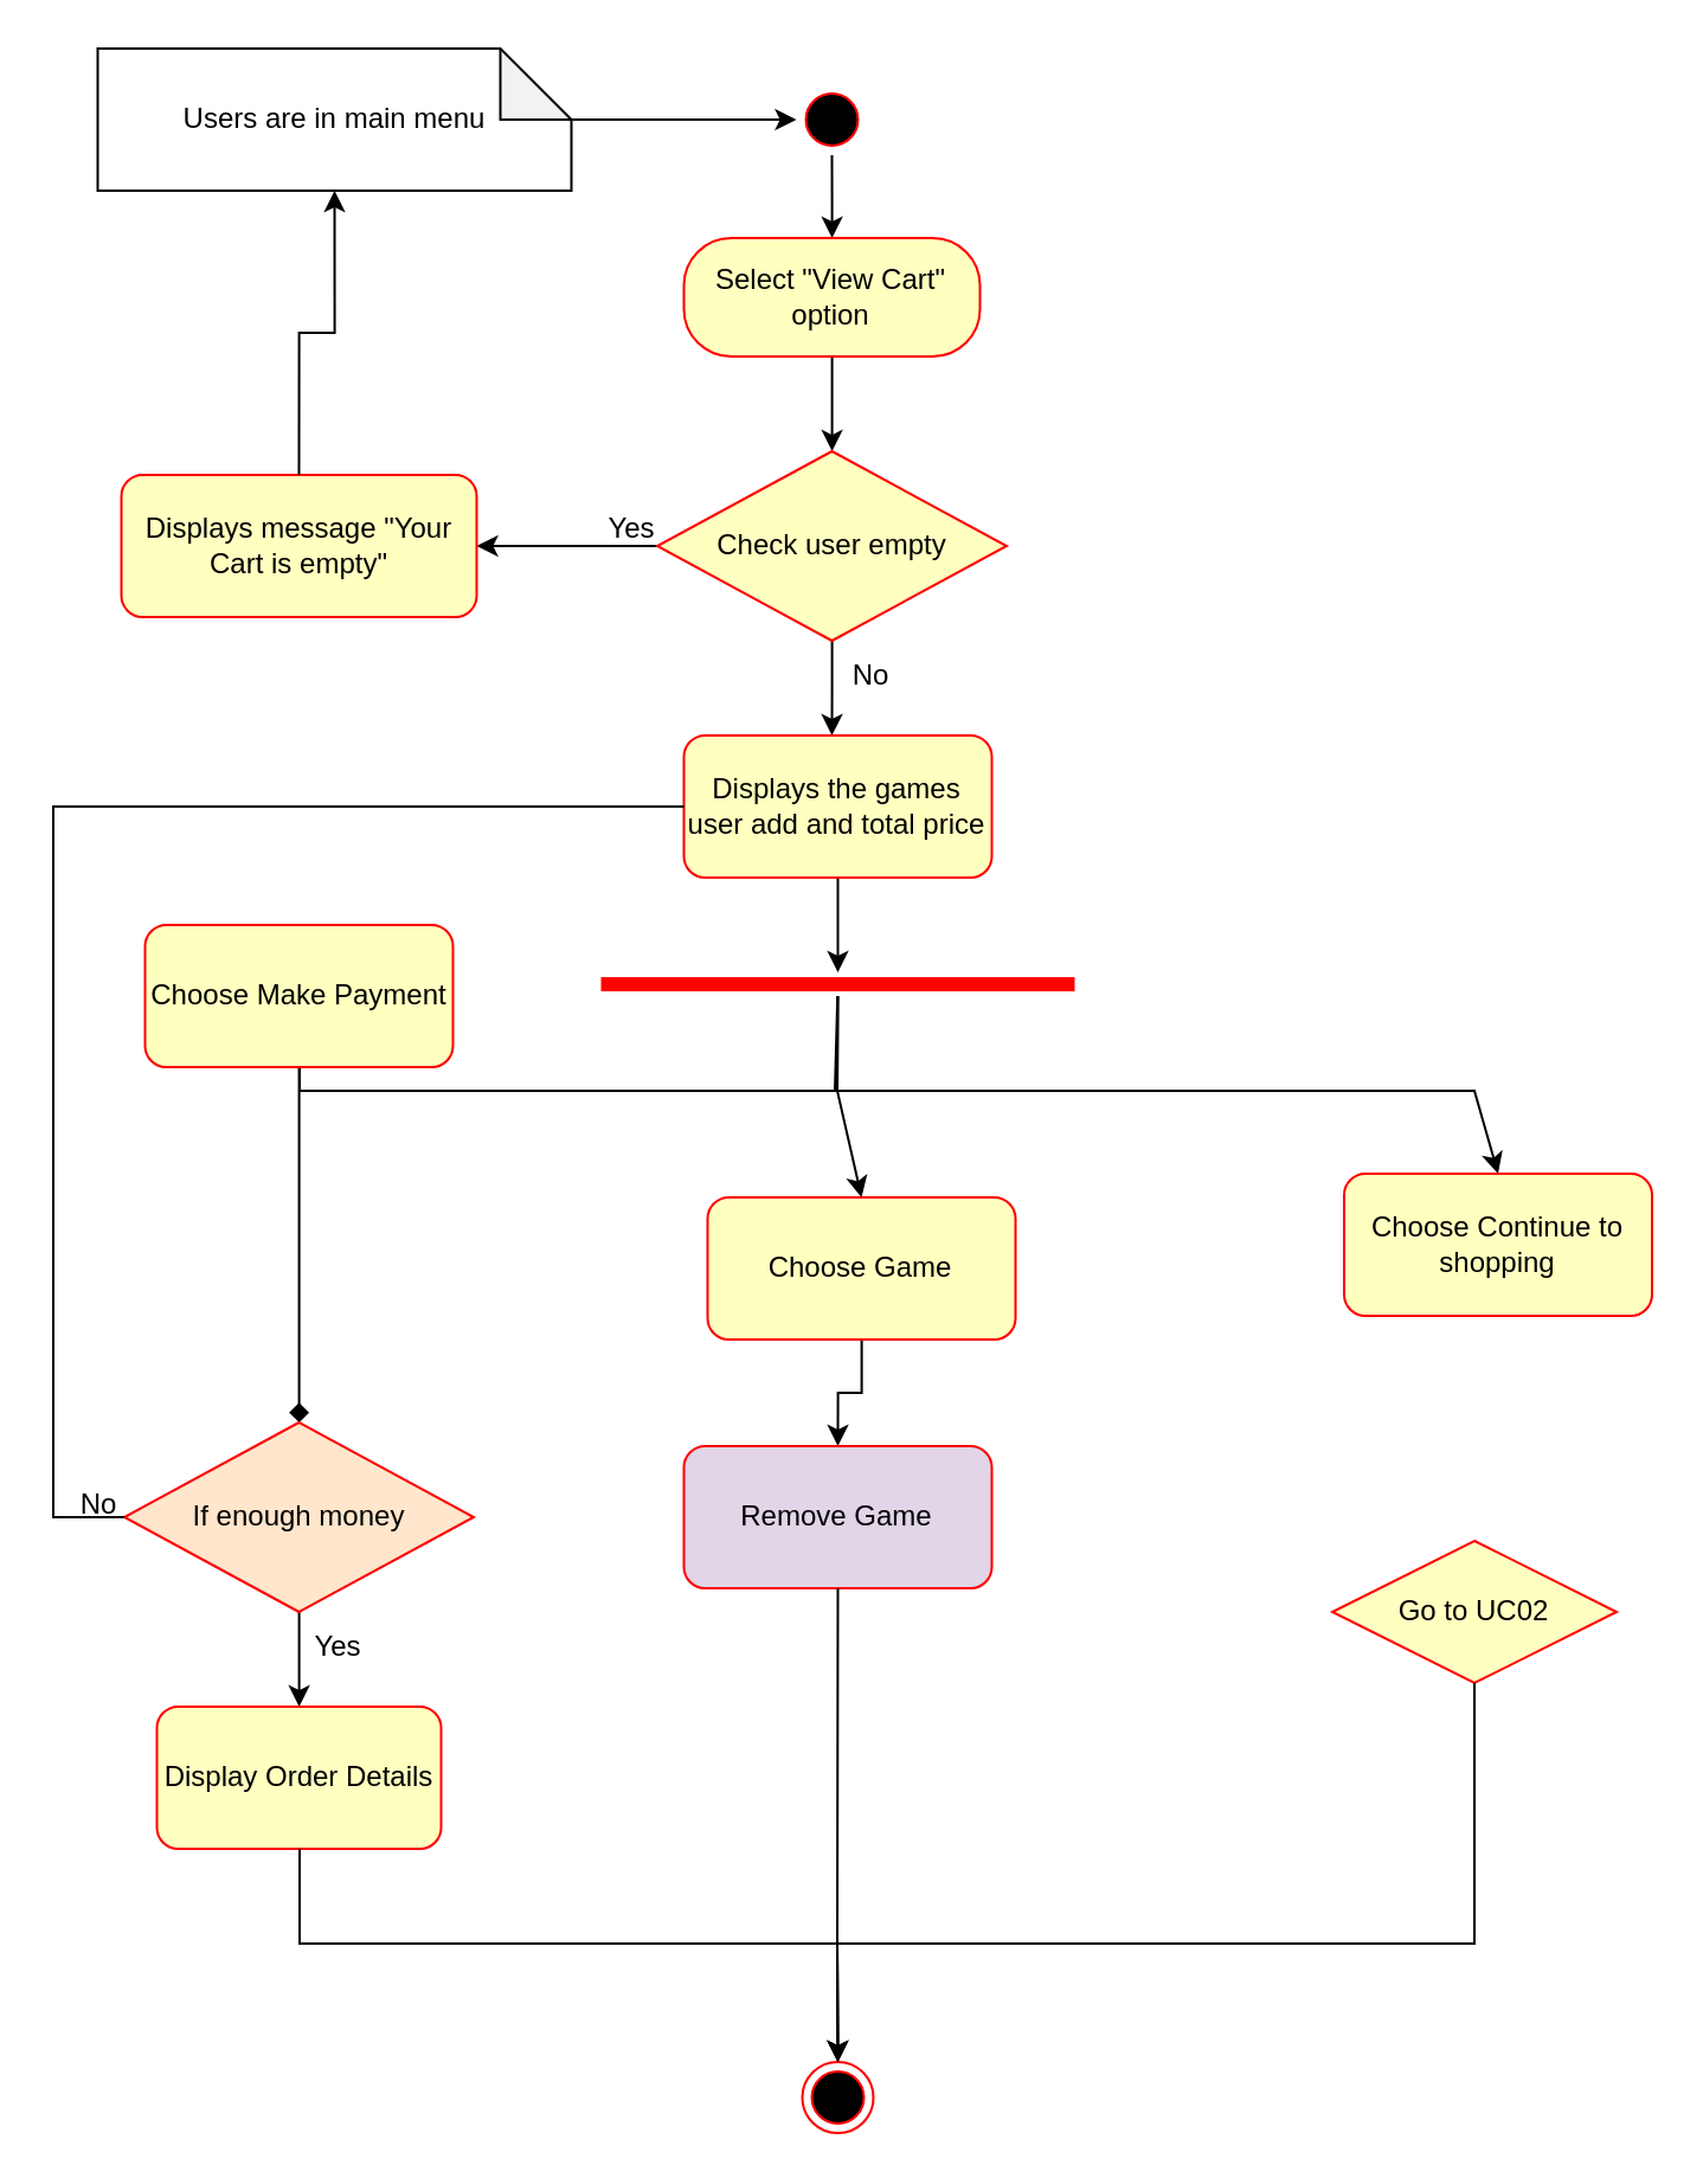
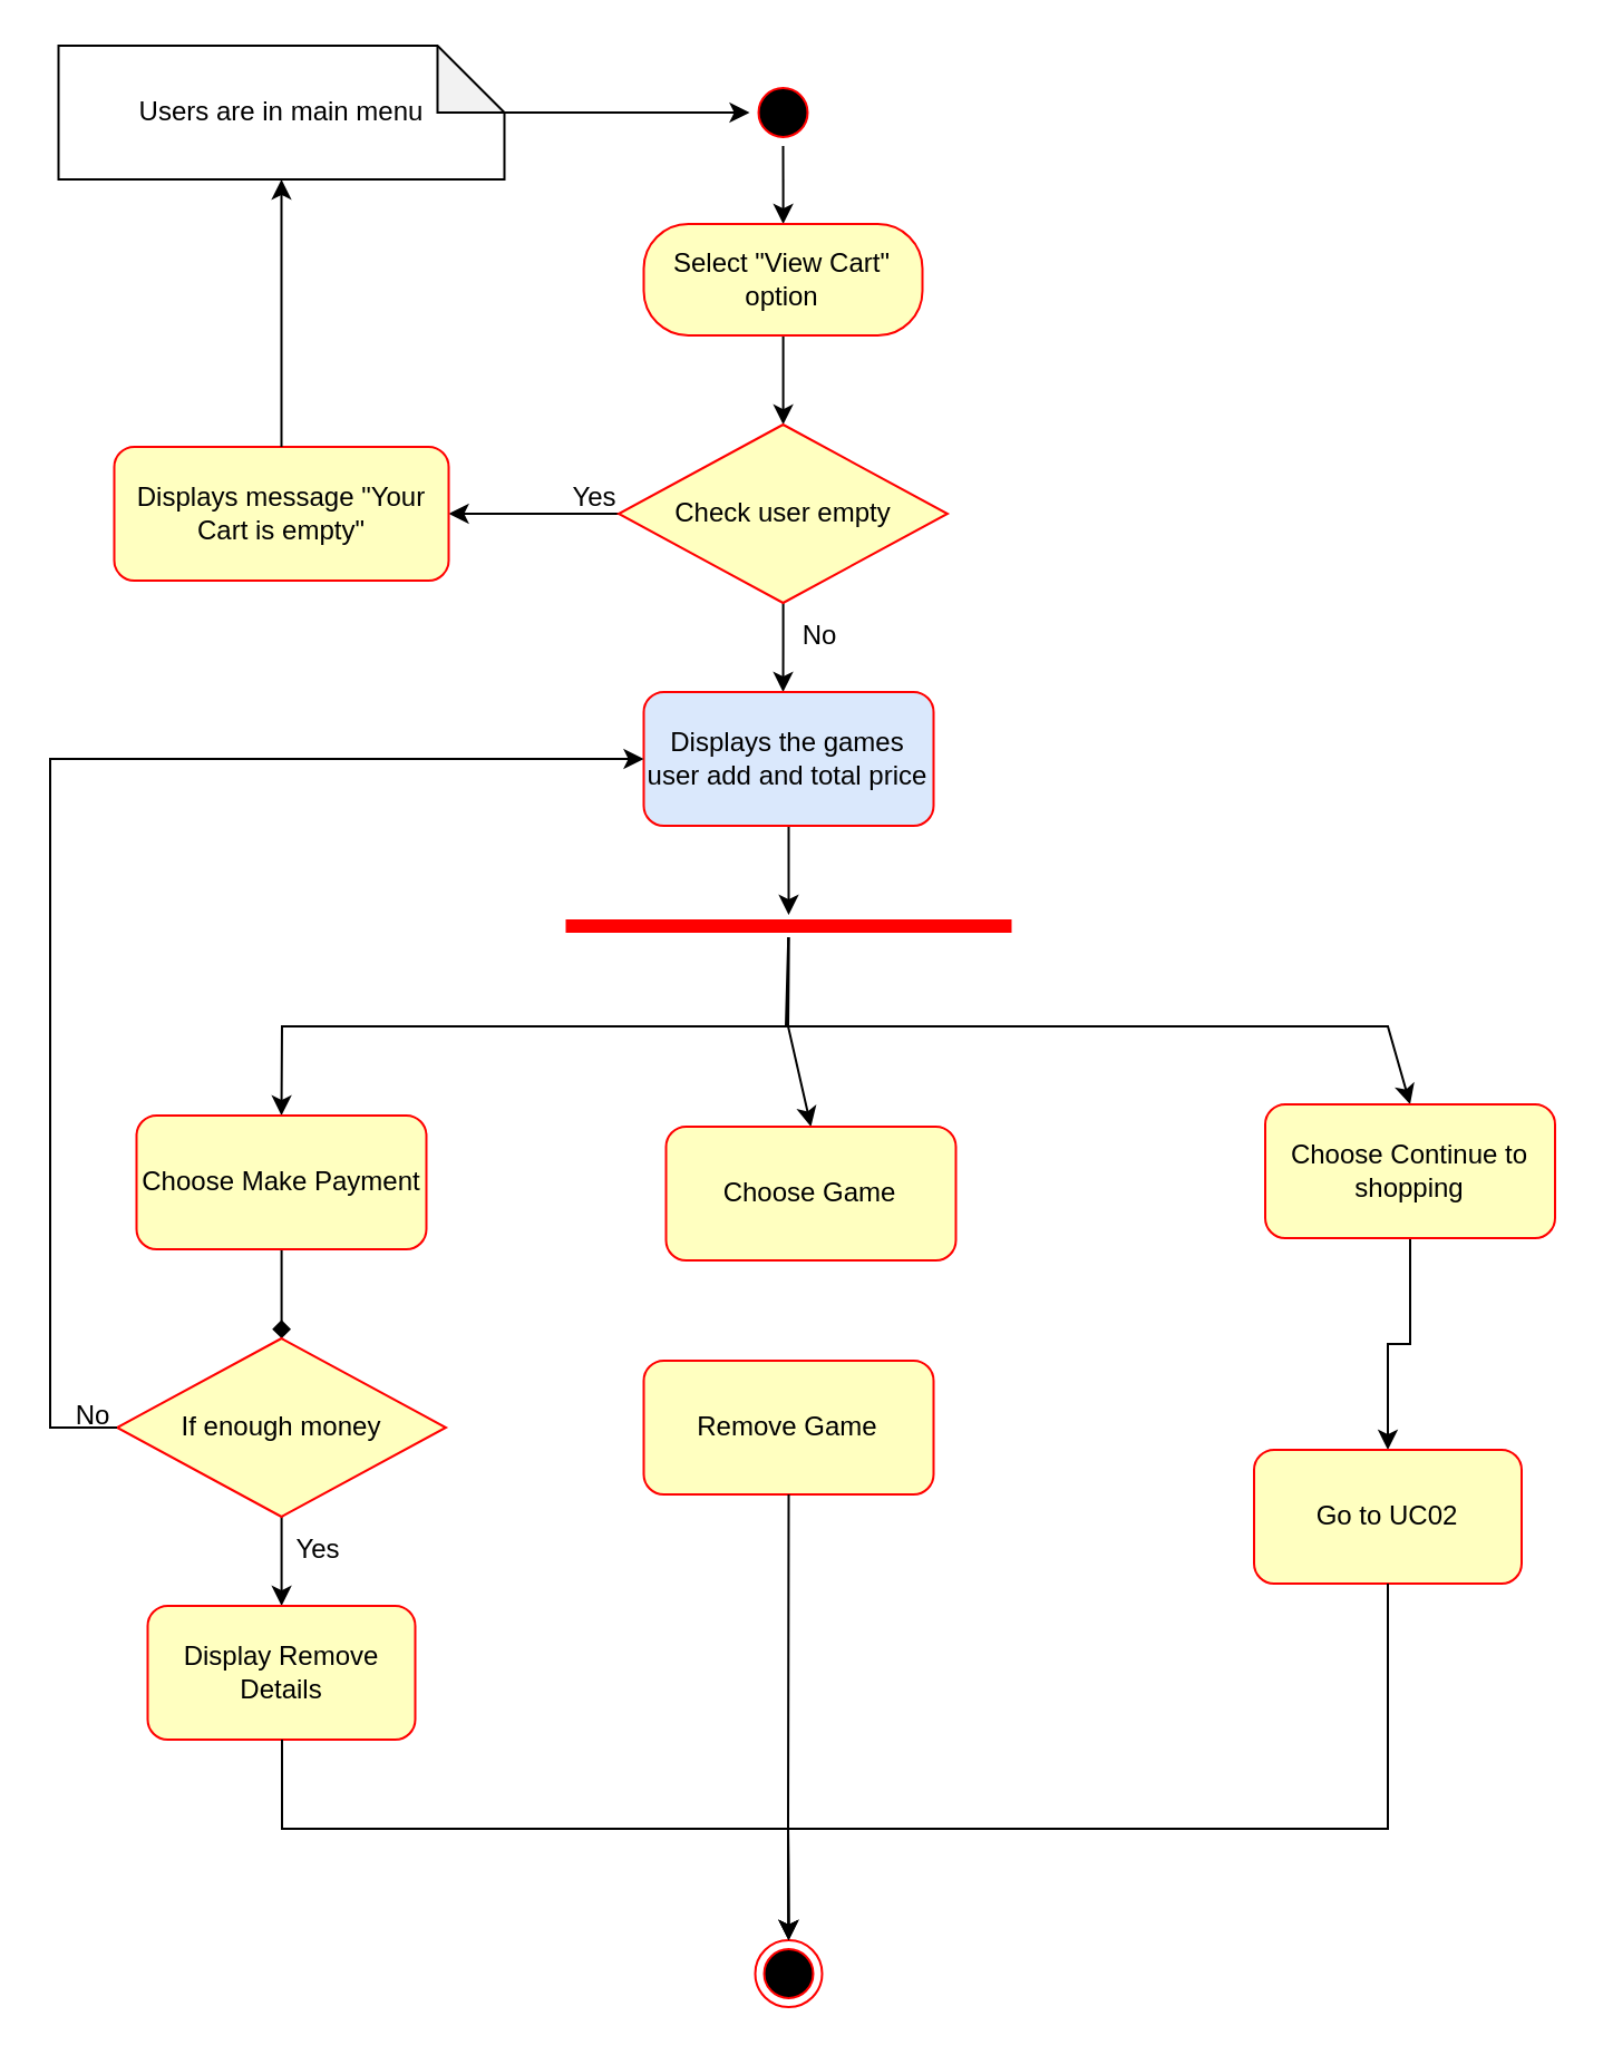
  <mxCell id="0" />
  <mxCell id="1" parent="0" />
  <mxCell id="2" value="" style="edgeStyle=orthogonalEdgeStyle;rounded=0;orthogonalLoop=1;jettySize=auto;html=1;" parent="1" source="3" target="5" edge="1"><mxGeometry relative="1" as="geometry" /></mxCell>
- <mxCell id="3" value="Users are in main menu" style="shape=note;whiteSpace=wrap;html=1;backgroundOutline=1;darkOpacity=0.05;" parent="1" vertex="1"><mxGeometry x="40.75" y="20" width="200" height="60" as="geometry" /></mxCell>
+ <mxCell id="3" value="Users are in main menu" style="shape=note;whiteSpace=wrap;html=1;backgroundOutline=1;darkOpacity=0.05;" parent="1" vertex="1"><mxGeometry x="25.75" y="20" width="200" height="60" as="geometry" /></mxCell>
  <mxCell id="4" value="" style="edgeStyle=orthogonalEdgeStyle;rounded=0;orthogonalLoop=1;jettySize=auto;html=1;" parent="1" source="5" target="7" edge="1"><mxGeometry relative="1" as="geometry" /></mxCell>
  <mxCell id="5" value="" style="ellipse;html=1;shape=startState;fillColor=#000000;strokeColor=#ff0000;" parent="1" vertex="1"><mxGeometry x="335.75" y="35" width="30" height="30" as="geometry" /></mxCell>
  <mxCell id="6" value="" style="edgeStyle=orthogonalEdgeStyle;rounded=0;orthogonalLoop=1;jettySize=auto;html=1;" parent="1" source="7" target="10" edge="1"><mxGeometry relative="1" as="geometry" /></mxCell>
  <mxCell id="7" value="Select &quot;View Cart&quot; option" style="rounded=1;whiteSpace=wrap;html=1;arcSize=40;fontColor=#000000;fillColor=#ffffc0;strokeColor=#ff0000;" parent="1" vertex="1"><mxGeometry x="288.25" y="100" width="125" height="50" as="geometry" /></mxCell>
  <mxCell id="8" value="" style="edgeStyle=orthogonalEdgeStyle;rounded=0;orthogonalLoop=1;jettySize=auto;html=1;" parent="1" source="10" target="11" edge="1"><mxGeometry relative="1" as="geometry" /></mxCell>
  <mxCell id="9" value="" style="edgeStyle=orthogonalEdgeStyle;rounded=0;orthogonalLoop=1;jettySize=auto;html=1;" parent="1" source="10" edge="1"><mxGeometry relative="1" as="geometry"><mxPoint x="350.75" y="310" as="targetPoint" /></mxGeometry></mxCell>
  <mxCell id="10" value="Check user empty" style="rhombus;whiteSpace=wrap;html=1;fontColor=#000000;fillColor=#ffffc0;strokeColor=#ff0000;" parent="1" vertex="1"><mxGeometry x="277" y="190" width="147.5" height="80" as="geometry" /></mxCell>
  <mxCell id="11" value="Displays message &quot;Your Cart is empty&quot;" style="rounded=1;whiteSpace=wrap;html=1;fillColor=#ffffc0;strokeColor=#ff0000;fontColor=#000000;" parent="1" vertex="1"><mxGeometry x="50.75" y="200" width="150" height="60" as="geometry" /></mxCell>
  <mxCell id="12" value="" style="edgeStyle=orthogonalEdgeStyle;rounded=0;orthogonalLoop=1;jettySize=auto;html=1;entryX=0.5;entryY=1;entryDx=0;entryDy=0;entryPerimeter=0;exitX=0.5;exitY=0;exitDx=0;exitDy=0;" parent="1" source="11" target="3" edge="1"><mxGeometry relative="1" as="geometry"><mxPoint x="196.75" y="130" as="sourcePoint" /><mxPoint x="105.75" y="130" as="targetPoint" /></mxGeometry></mxCell>
  <mxCell id="13" value="Yes" style="text;html=1;align=center;verticalAlign=middle;resizable=0;points=[];autosize=1;strokeColor=none;fillColor=none;" parent="1" vertex="1"><mxGeometry x="245.75" y="208" width="40" height="30" as="geometry" /></mxCell>
  <mxCell id="14" value="No" style="text;html=1;align=center;verticalAlign=middle;resizable=0;points=[];autosize=1;strokeColor=none;fillColor=none;" parent="1" vertex="1"><mxGeometry x="347" y="270" width="40" height="30" as="geometry" /></mxCell>
  <mxCell id="15" value="" style="edgeStyle=orthogonalEdgeStyle;rounded=0;orthogonalLoop=1;jettySize=auto;html=1;" parent="1" source="16" target="20" edge="1"><mxGeometry relative="1" as="geometry" /></mxCell>
- <mxCell id="16" value="Displays the games user add and total price" style="rounded=1;whiteSpace=wrap;html=1;fillColor=#ffffc0;strokeColor=#ff0000;fontColor=#000000;" parent="1" vertex="1"><mxGeometry x="288.25" y="310" width="130" height="60" as="geometry" /></mxCell>
+ <mxCell id="16" value="Displays the games user add and total price" style="rounded=1;whiteSpace=wrap;html=1;fillColor=#dae8fc;strokeColor=#ff0000;fontColor=#000000;" parent="1" vertex="1"><mxGeometry x="288.25" y="310" width="130" height="60" as="geometry" /></mxCell>
  <mxCell id="17" value="" style="rounded=0;orthogonalLoop=1;jettySize=auto;html=1;entryX=0.5;entryY=0;entryDx=0;entryDy=0;" parent="1" source="20" target="22" edge="1"><mxGeometry relative="1" as="geometry"><mxPoint x="212" y="490" as="targetPoint" /><Array as="points"><mxPoint x="353" y="460" /><mxPoint x="126" y="460" /></Array></mxGeometry></mxCell>
  <mxCell id="18" value="" style="rounded=0;orthogonalLoop=1;jettySize=auto;html=1;entryX=0.5;entryY=0;entryDx=0;entryDy=0;" parent="1" source="20" target="24" edge="1"><mxGeometry relative="1" as="geometry"><Array as="points"><mxPoint x="353" y="460" /></Array></mxGeometry></mxCell>
  <mxCell id="19" value="" style="rounded=0;orthogonalLoop=1;jettySize=auto;html=1;entryX=0.5;entryY=0;entryDx=0;entryDy=0;" parent="1" source="20" target="26" edge="1"><mxGeometry relative="1" as="geometry"><Array as="points"><mxPoint x="352" y="460" /><mxPoint x="547" y="460" /><mxPoint x="622" y="460" /></Array></mxGeometry></mxCell>
  <mxCell id="20" value="" style="shape=line;html=1;strokeWidth=6;strokeColor=#ff0000;" parent="1" vertex="1"><mxGeometry x="253.25" y="410" width="200" height="10" as="geometry" /></mxCell>
  <mxCell id="21" value="" style="edgeStyle=orthogonalEdgeStyle;rounded=0;orthogonalLoop=1;jettySize=auto;html=1;endArrow=diamond;" parent="1" source="22" target="28" edge="1"><mxGeometry relative="1" as="geometry" /></mxCell>
- <mxCell id="22" value="Choose Make Payment" style="rounded=1;whiteSpace=wrap;html=1;fillColor=#ffffc0;strokeColor=#ff0000;fontColor=#000000;" parent="1" vertex="1"><mxGeometry x="60.75" y="390" width="130" height="60" as="geometry" /></mxCell>
- <mxCell id="23" value="" style="edgeStyle=orthogonalEdgeStyle;rounded=0;orthogonalLoop=1;jettySize=auto;html=1;entryX=0.5;entryY=0;entryDx=0;entryDy=0;" parent="1" source="24" target="32" edge="1"><mxGeometry relative="1" as="geometry"><mxPoint x="353.25" y="600" as="targetPoint" /></mxGeometry></mxCell>
+ <mxCell id="22" value="Choose Make Payment" style="rounded=1;whiteSpace=wrap;html=1;fillColor=#ffffc0;strokeColor=#ff0000;fontColor=#000000;" parent="1" vertex="1"><mxGeometry x="60.75" y="500" width="130" height="60" as="geometry" /></mxCell>
  <mxCell id="24" value="Choose Game" style="rounded=1;whiteSpace=wrap;html=1;fillColor=#ffffc0;strokeColor=#ff0000;fontColor=#000000;" parent="1" vertex="1"><mxGeometry x="298.25" y="505" width="130" height="60" as="geometry" /></mxCell>
+ <mxCell id="25" value="" style="edgeStyle=orthogonalEdgeStyle;rounded=0;orthogonalLoop=1;jettySize=auto;html=1;" parent="1" source="26" target="33" edge="1"><mxGeometry relative="1" as="geometry" /></mxCell>
  <mxCell id="26" value="Choose Continue to shopping" style="rounded=1;whiteSpace=wrap;html=1;fillColor=#ffffc0;strokeColor=#ff0000;fontColor=#000000;" parent="1" vertex="1"><mxGeometry x="567" y="495" width="130" height="60" as="geometry" /></mxCell>
  <mxCell id="27" value="" style="edgeStyle=orthogonalEdgeStyle;rounded=0;orthogonalLoop=1;jettySize=auto;html=1;" parent="1" source="28" target="29" edge="1"><mxGeometry relative="1" as="geometry" /></mxCell>
- <mxCell id="28" value="If enough money" style="rhombus;whiteSpace=wrap;html=1;fontColor=#000000;fillColor=#ffe6cc;strokeColor=#ff0000;" parent="1" vertex="1"><mxGeometry x="52" y="600" width="147.5" height="80" as="geometry" /></mxCell>
- <mxCell id="29" value="Display Order Details" style="rounded=1;whiteSpace=wrap;html=1;fillColor=#ffffc0;strokeColor=#ff0000;fontColor=#000000;" parent="1" vertex="1"><mxGeometry x="65.75" y="720" width="120" height="60" as="geometry" /></mxCell>
+ <mxCell id="28" value="If enough money" style="rhombus;whiteSpace=wrap;html=1;fontColor=#000000;fillColor=#ffffc0;strokeColor=#ff0000;" parent="1" vertex="1"><mxGeometry x="52" y="600" width="147.5" height="80" as="geometry" /></mxCell>
+ <mxCell id="29" value="Display Remove Details" style="rounded=1;whiteSpace=wrap;html=1;fillColor=#ffffc0;strokeColor=#ff0000;fontColor=#000000;" parent="1" vertex="1"><mxGeometry x="65.75" y="720" width="120" height="60" as="geometry" /></mxCell>
  <mxCell id="30" value="Yes" style="text;html=1;align=center;verticalAlign=middle;resizable=0;points=[];autosize=1;strokeColor=none;fillColor=none;" parent="1" vertex="1"><mxGeometry x="122" y="680" width="40" height="30" as="geometry" /></mxCell>
- <mxCell id="31" value="" style="edgeStyle=orthogonalEdgeStyle;rounded=0;orthogonalLoop=1;jettySize=auto;html=1;exitX=0;exitY=0.5;exitDx=0;exitDy=0;entryX=0;entryY=0.5;entryDx=0;entryDy=0;endArrow=none;" parent="1" source="28" target="16" edge="1"><mxGeometry relative="1" as="geometry"><mxPoint x="-8" y="620" as="sourcePoint" /><mxPoint x="-8" y="660" as="targetPoint" /><Array as="points"><mxPoint x="22" y="640" /><mxPoint x="22" y="340" /></Array></mxGeometry></mxCell>
- <mxCell id="32" value="Remove Game" style="rounded=1;whiteSpace=wrap;html=1;fillColor=#e1d5e7;strokeColor=#ff0000;fontColor=#000000;" parent="1" vertex="1"><mxGeometry x="288.25" y="610" width="130" height="60" as="geometry" /></mxCell>
- <mxCell id="33" value="Go to UC02" style="rhombus;whiteSpace=wrap;html=1;fillColor=#ffffc0;strokeColor=#ff0000;fontColor=#000000;" parent="1" vertex="1"><mxGeometry x="562" y="650" width="120" height="60" as="geometry" /></mxCell>
+ <mxCell id="31" value="" style="edgeStyle=orthogonalEdgeStyle;rounded=0;orthogonalLoop=1;jettySize=auto;html=1;exitX=0;exitY=0.5;exitDx=0;exitDy=0;entryX=0;entryY=0.5;entryDx=0;entryDy=0;" parent="1" source="28" target="16" edge="1"><mxGeometry relative="1" as="geometry"><mxPoint x="-8" y="620" as="sourcePoint" /><mxPoint x="-8" y="660" as="targetPoint" /><Array as="points"><mxPoint x="22" y="640" /><mxPoint x="22" y="340" /></Array></mxGeometry></mxCell>
+ <mxCell id="32" value="Remove Game" style="rounded=1;whiteSpace=wrap;html=1;fillColor=#ffffc0;strokeColor=#ff0000;fontColor=#000000;" parent="1" vertex="1"><mxGeometry x="288.25" y="610" width="130" height="60" as="geometry" /></mxCell>
+ <mxCell id="33" value="Go to UC02" style="whiteSpace=wrap;html=1;fillColor=#ffffc0;strokeColor=#ff0000;fontColor=#000000;rounded=1;" parent="1" vertex="1"><mxGeometry x="562" y="650" width="120" height="60" as="geometry" /></mxCell>
  <mxCell id="34" value="No" style="text;html=1;align=center;verticalAlign=middle;resizable=0;points=[];autosize=1;strokeColor=none;fillColor=none;" parent="1" vertex="1"><mxGeometry x="20.75" y="620" width="40" height="30" as="geometry" /></mxCell>
  <mxCell id="35" value="" style="ellipse;html=1;shape=endState;fillColor=#000000;strokeColor=#ff0000;" parent="1" vertex="1"><mxGeometry x="338.25" y="870" width="30" height="30" as="geometry" /></mxCell>
  <mxCell id="36" value="" style="endArrow=none;startArrow=classic;html=1;rounded=0;endFill=0;exitX=0.5;exitY=0;exitDx=0;exitDy=0;" parent="1" source="35" edge="1"><mxGeometry width="50" height="50" relative="1" as="geometry"><mxPoint x="292" y="820" as="sourcePoint" /><mxPoint x="126" y="780" as="targetPoint" /><Array as="points"><mxPoint x="353" y="820" /><mxPoint x="126" y="820" /></Array></mxGeometry></mxCell>
  <mxCell id="37" value="" style="endArrow=none;startArrow=classic;html=1;rounded=0;endFill=0;exitX=0.5;exitY=0;exitDx=0;exitDy=0;entryX=0.5;entryY=1;entryDx=0;entryDy=0;" parent="1" source="35" target="32" edge="1"><mxGeometry width="50" height="50" relative="1" as="geometry"><mxPoint x="562" y="870" as="sourcePoint" /><mxPoint x="335" y="780" as="targetPoint" /><Array as="points"><mxPoint x="353" y="820" /></Array></mxGeometry></mxCell>
  <mxCell id="38" value="" style="endArrow=none;startArrow=classic;html=1;rounded=0;endFill=0;exitX=0.5;exitY=0;exitDx=0;exitDy=0;entryX=0.5;entryY=1;entryDx=0;entryDy=0;" parent="1" source="35" target="33" edge="1"><mxGeometry width="50" height="50" relative="1" as="geometry"><mxPoint x="363" y="880" as="sourcePoint" /><mxPoint x="437" y="720" as="targetPoint" /><Array as="points"><mxPoint x="353" y="820" /><mxPoint x="437" y="820" /><mxPoint x="622" y="820" /></Array></mxGeometry></mxCell>
